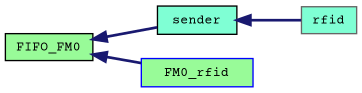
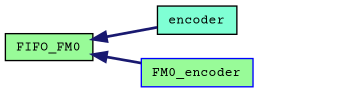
  digraph {
    fontname="Courier Prime"
    rankdir=LR
    node [color=black fillcolor=palegreen fontname="Courier Prime" fontsize=10 shape=record style=filled]
    edge [color=midnightblue dir=back fontname="Courier Prime" fontsize=10 labelfontname=Helvetica labelfontsize=10 style=bold]
    n1 [fontcolor=black height=0.2 label=FIFO_FM0 width=0.4]
-   n2 [fillcolor=aquamarine height=0.2 label=sender width=0.4]
-   n3 [color=blue height=0.2 label=FM0_rfid width=0.4]
-   n4 [color=gray40 fillcolor=aquamarine height=0.2 label=rfid width=0.4]
+   n2 [fillcolor=aquamarine height=0.2 label=encoder width=0.4]
+   n3 [color=blue height=0.2 label=FM0_encoder width=0.4]
    n1 -> n2
    n1 -> n3
-   n2 -> n4
  }
